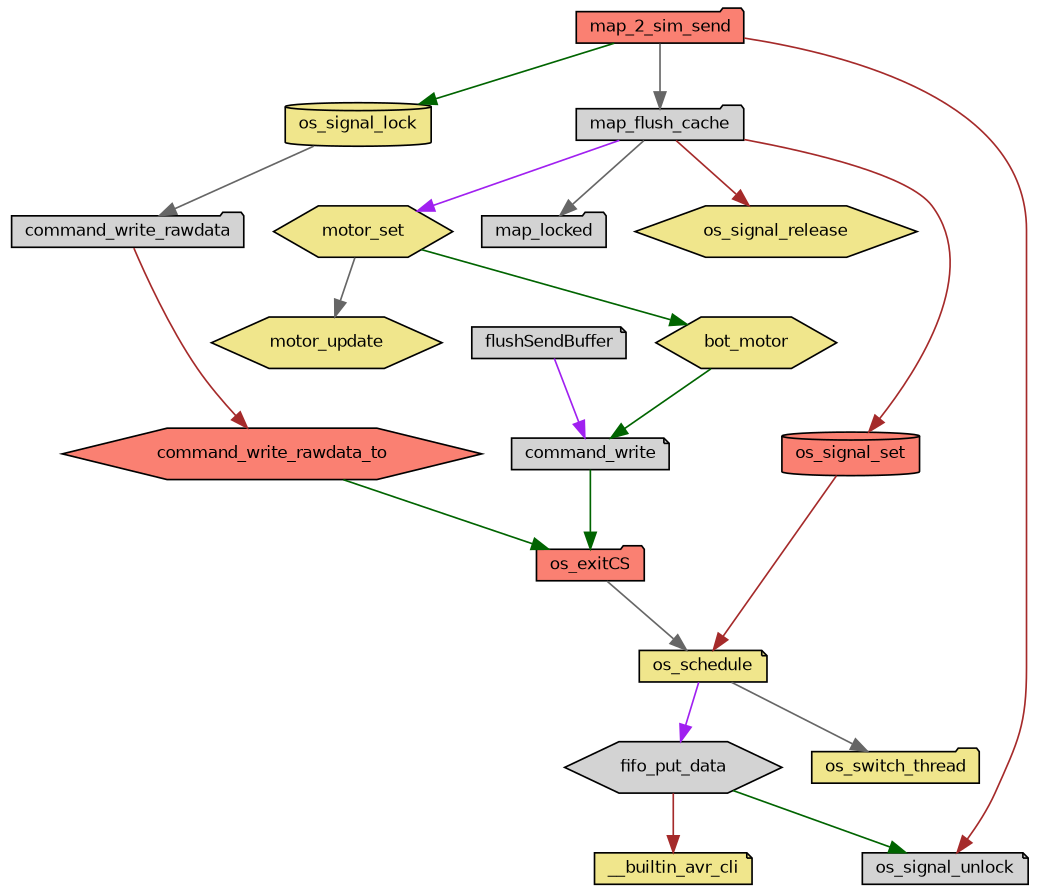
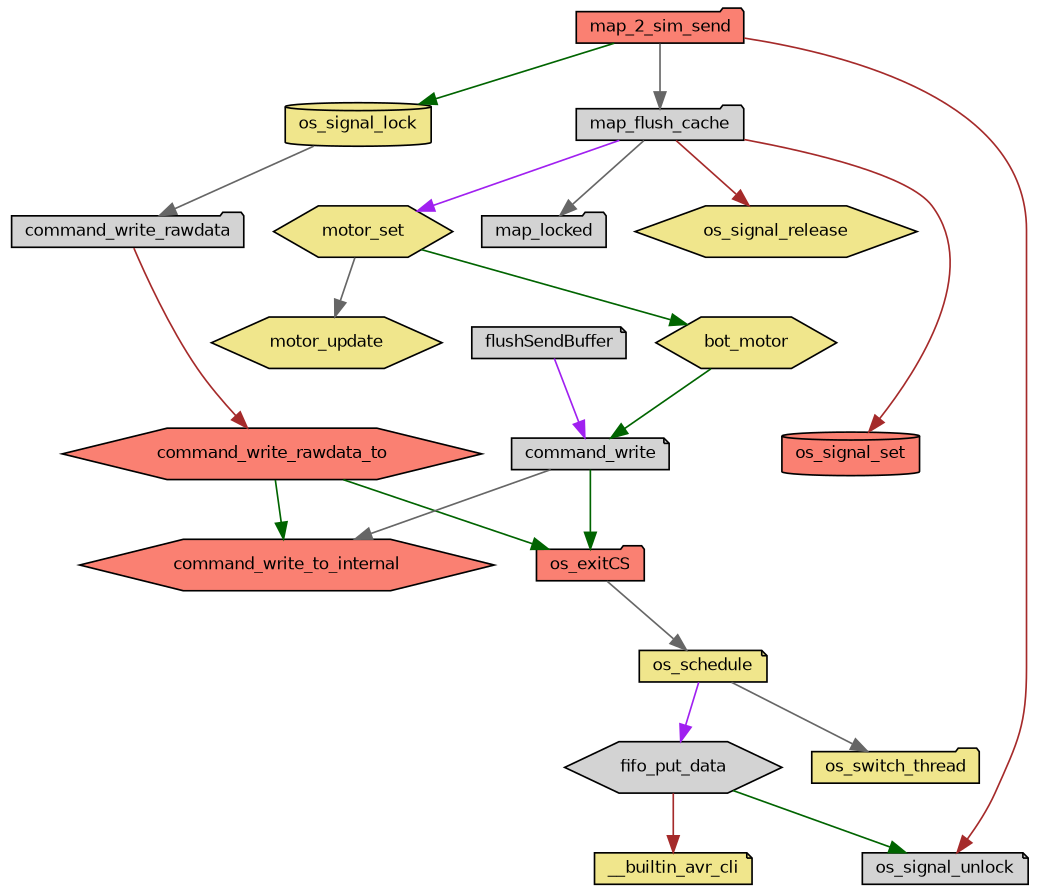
  digraph {
    rankdir=TB
    node [color=black fillcolor=khaki fontname=Helvetica fontsize=10 shape=hexagon style=filled]
    edge [color=gray40 fontname=Helvetica fontsize=10 labelfontname=Helvetica labelfontsize=10 style=solid]
    n1 [fillcolor=salmon fontcolor=black height=0.2 label=map_2_sim_send shape=folder width=0.4]
    n2 [fillcolor=lightgrey height=0.2 label=map_flush_cache shape=folder width=0.4]
    n3 [fillcolor=lightgrey height=0.2 label=os_signal_unlock shape=note width=0.4]
    n4 [height=0.2 label=os_signal_lock shape=cylinder width=0.4]
    n5 [fillcolor=lightgrey height=0.2 label=map_locked shape=folder width=0.4]
    n6 [height=0.2 label=motor_set width=0.4]
    n7 [fillcolor=salmon height=0.2 label=os_signal_set shape=cylinder width=0.4]
    n8 [height=0.2 label=os_signal_release width=0.4]
    n9 [fillcolor=lightgrey height=0.2 label=command_write_rawdata shape=folder width=0.4]
    n10 [fillcolor=salmon height=0.2 label=command_write_rawdata_to width=0.4]
    n11 [height=0.2 label=motor_update width=0.4]
    n12 [height=0.2 label=bot_motor width=0.4]
    n13 [height=0.2 label=os_schedule shape=note width=0.4]
    n14 [fillcolor=lightgrey height=0.2 label=command_write shape=note width=0.4]
+   n15 [fillcolor=salmon height=0.2 label=command_write_to_internal width=0.4]
    n16 [fillcolor=salmon height=0.2 label=os_exitCS shape=folder width=0.4]
    n17 [fillcolor=lightgrey height=0.2 label=flushSendBuffer shape=note width=0.4]
    n18 [fillcolor=lightgrey height=0.2 label=fifo_put_data width=0.4]
    n19 [height=0.2 label=os_switch_thread shape=folder width=0.4]
    n20 [height=0.2 label=__builtin_avr_cli shape=note width=0.4]
    n1 -> n2
    n1 -> n3 [color=brown]
    n1 -> n4 [color=darkgreen]
    n2 -> n5
    n2 -> n6 [color=purple]
    n2 -> n7 [color=brown]
    n2 -> n8 [color=brown]
    n4 -> n9
    n6 -> n11
    n6 -> n12 [color=darkgreen]
-   n7 -> n13 [color=brown]
    n9 -> n10 [color=brown]
+   n10 -> n15 [color=darkgreen]
    n10 -> n16 [color=darkgreen]
    n12 -> n14 [color=darkgreen]
    n13 -> n18 [color=purple]
    n13 -> n19
+   n14 -> n15
    n14 -> n16 [color=darkgreen]
    n16 -> n13
    n17 -> n14 [color=purple]
    n18 -> n3 [color=darkgreen]
    n18 -> n20 [color=brown]
  }
